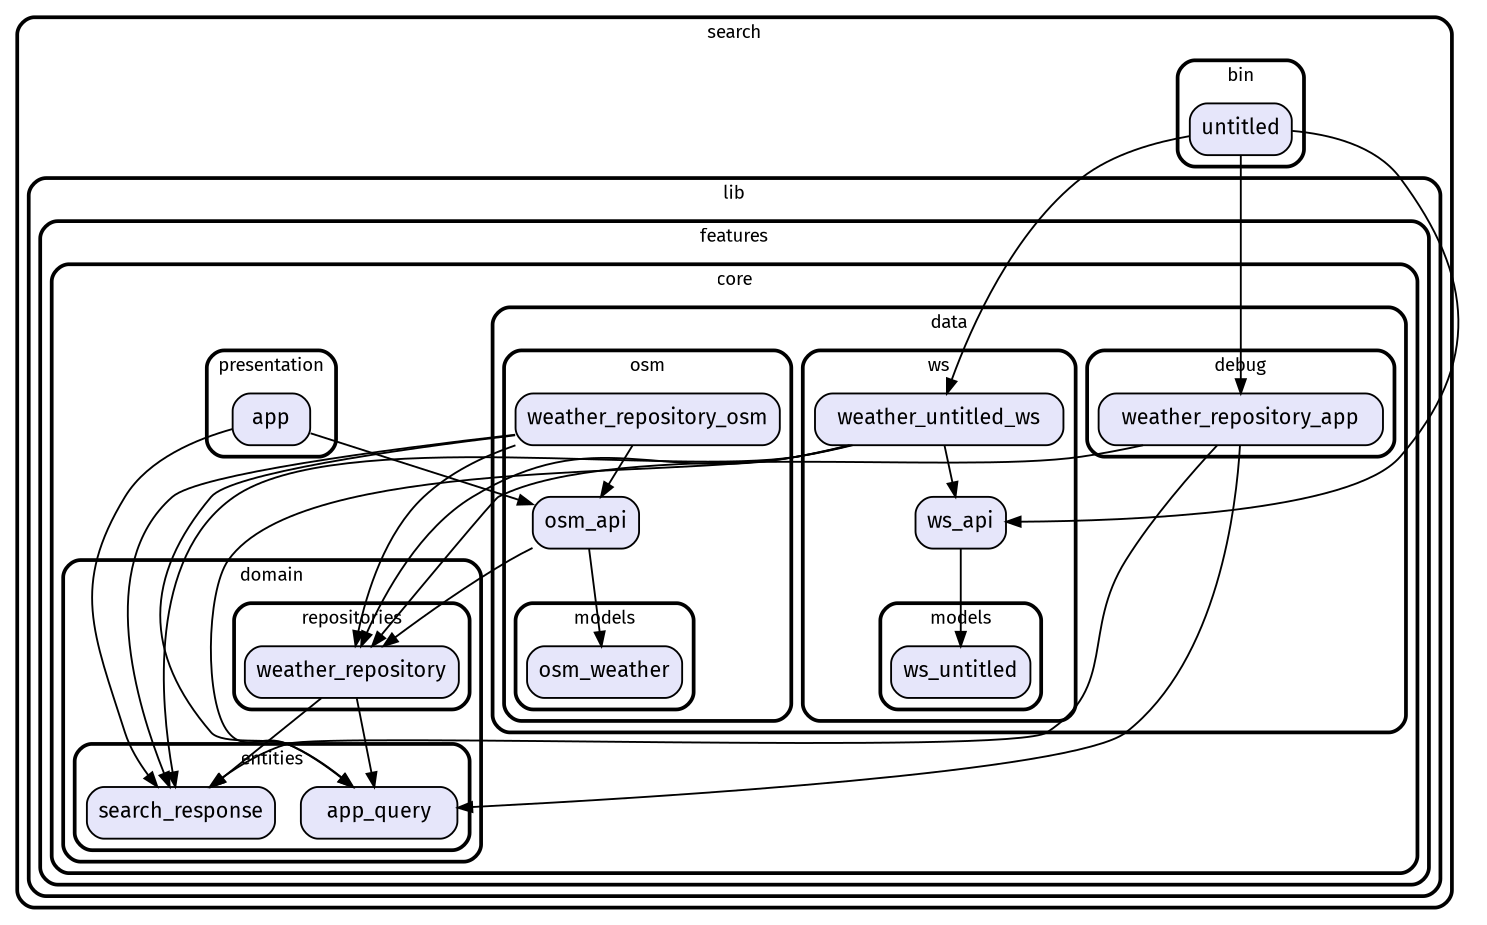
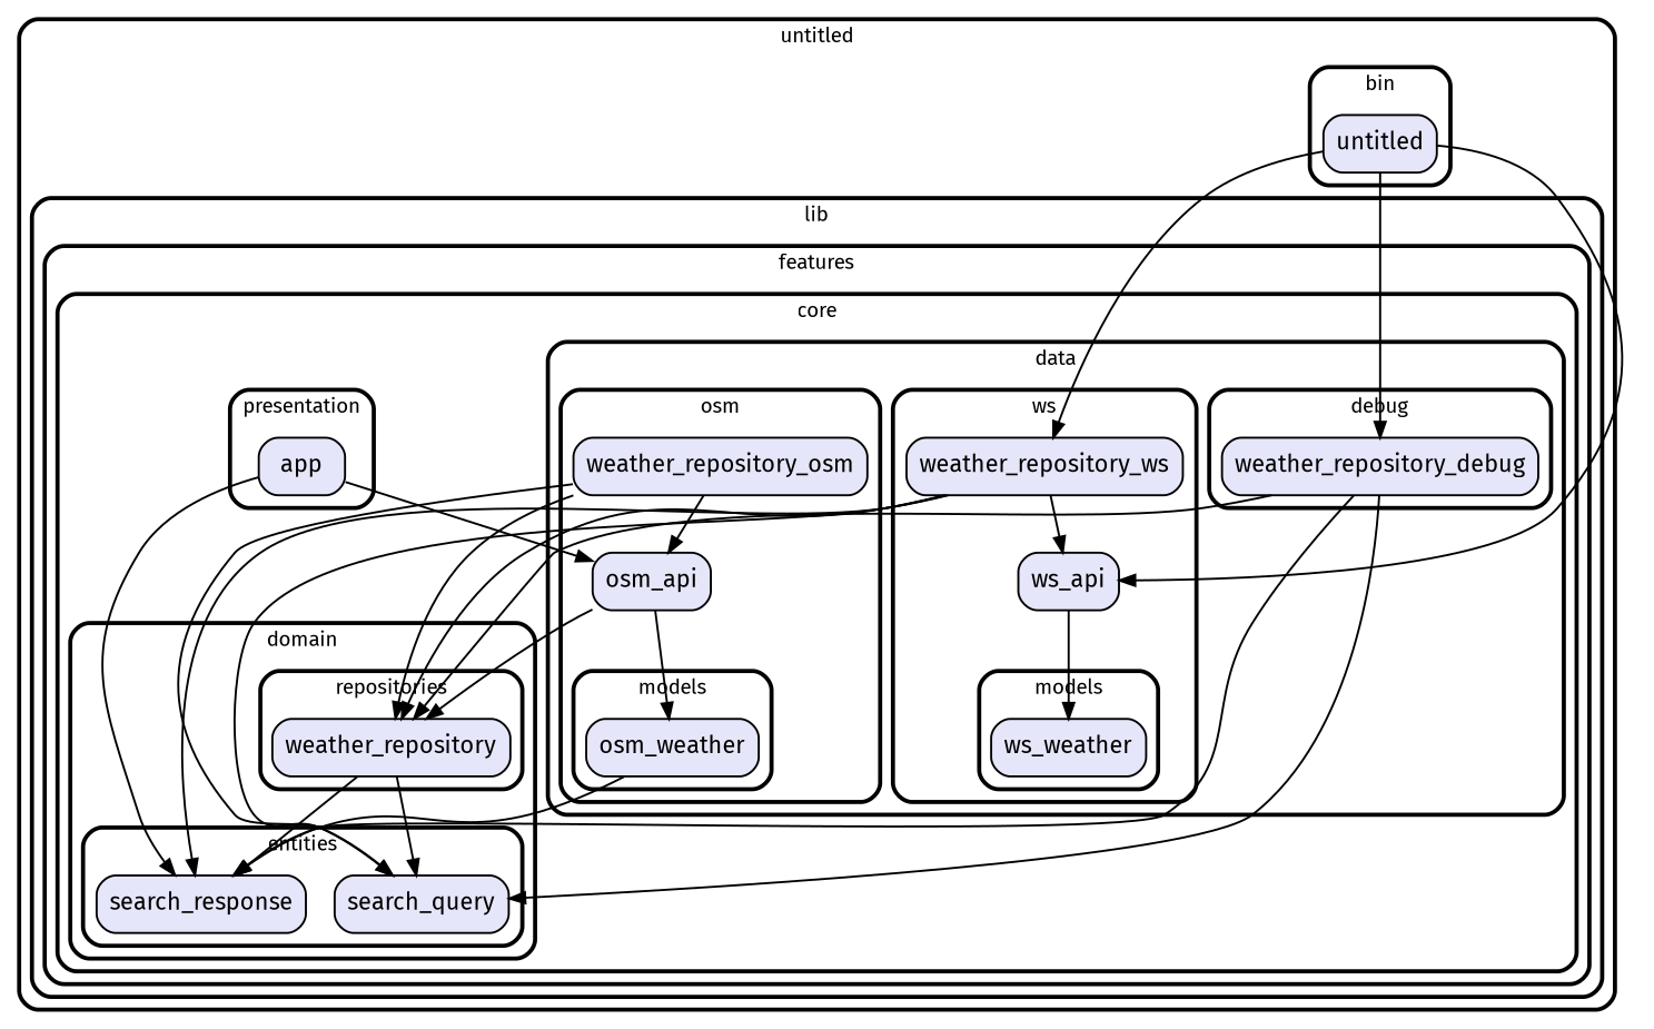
  digraph {
    fontname="Fira Sans"
    fontsize=13
    penwidth=2.6
    style=rounded
    node [fillcolor=Lavender fontname="Fira Sans" fontsize=15 penwidth=1.3 shape=rect style="filled,rounded"]
    edge [fontname="Fira Sans" penwidth=1.3]
    n1 [label=untitled]
-   n2 [label=weather_repository_app]
+   n2 [label=weather_repository_debug]
    n3 [label=osm_weather]
    n4 [label=osm_api]
    n5 [label=weather_repository_osm]
-   n6 [label=ws_untitled]
-   n7 [label=weather_untitled_ws]
+   n6 [label=ws_weather]
+   n7 [label=weather_repository_ws]
    n8 [label=ws_api]
-   n9 [label=app_query]
+   n9 [label=search_query]
    n10 [label=search_response]
    n11 [label=weather_repository]
    n12 [label=app]
    subgraph cluster_1 {
-     label=search
+     label=untitled
      subgraph cluster_2 {
        label=bin
        n1
      }
      subgraph cluster_3 {
        label=lib
        subgraph cluster_4 {
          label=features
          subgraph cluster_5 {
            label=core
            subgraph cluster_6 {
              label=data
              subgraph cluster_7 {
                label=debug
                n2
              }
              subgraph cluster_8 {
                label=osm
                n4
                n5
                subgraph cluster_9 {
                  label=models
                  n3
                }
              }
              subgraph cluster_10 {
                label=ws
                n7
                n8
                subgraph cluster_11 {
                  label=models
                  n6
                }
              }
            }
            subgraph cluster_12 {
              label=domain
              subgraph cluster_13 {
                label=entities
                n9
                n10
              }
              subgraph cluster_14 {
                label=repositories
                n11
              }
            }
            subgraph cluster_15 {
              label=presentation
              n12
            }
          }
        }
      }
    }
    n1 -> n2
    n1 -> n7
    n1 -> n8
    n2 -> n9
    n2 -> n10
    n2 -> n11
    n4 -> n3
    n4 -> n11
    n5 -> n4
    n5 -> n9
-   n5 -> n10
+   n3 -> n10
    n5 -> n11
    n7 -> n8
    n7 -> n9
    n7 -> n10
    n7 -> n11
    n8 -> n6
    n11 -> n9
    n11 -> n10
    n12 -> n4
    n12 -> n10
  }
